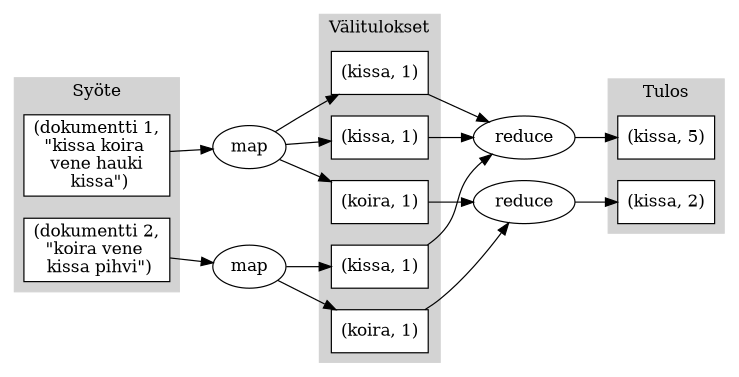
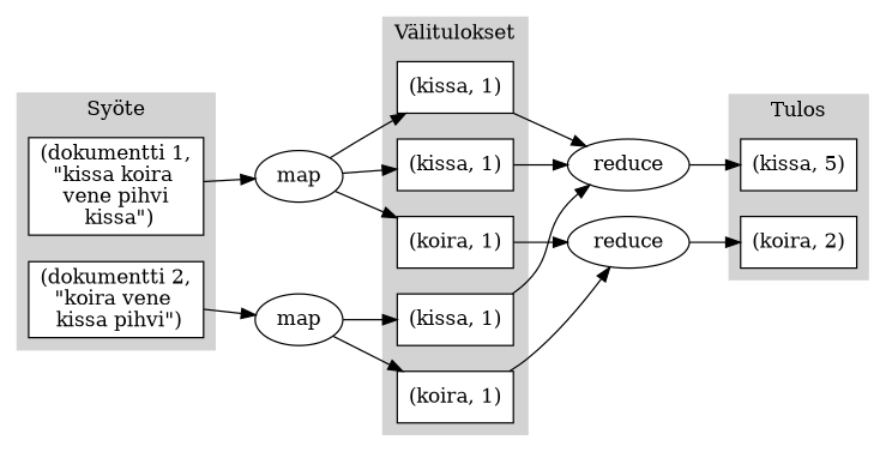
  digraph {
    rankdir=LR
    node [color=black fillcolor=white shape=box style=filled]
-   n1 [label=<(dokumentti 1,<br/>"kissa koira <br/> vene hauki <br/> kissa")>]
+   n1 [label=<(dokumentti 1,<br/>"kissa koira <br/> vene pihvi <br/> kissa")>]
    n2 [label=<(dokumentti 2,<br/>"koira vene <br/> kissa pihvi")>]
    n3 [label="(kissa, 1)"]
    n4 [label="(kissa, 1)"]
    n5 [label="(kissa, 1)"]
    n6 [label="(koira, 1)"]
    n7 [label="(koira, 1)"]
    n8 [label="(kissa, 5)"]
-   n9 [label="(kissa, 2)"]
+   n9 [label="(koira, 2)"]
    n10 [label=map color="" fillcolor="" shape="" style=""]
    n11 [label=map color="" fillcolor="" shape="" style=""]
    n12 [label=reduce color="" fillcolor="" shape="" style=""]
    n13 [label=reduce color="" fillcolor="" shape="" style=""]
    subgraph cluster_1 {
      color=lightgrey
      label="Syöte"
      style=filled
      n1
      n2
    }
    subgraph cluster_2 {
      color=lightgrey
      label="Välitulokset"
      style=filled
      n3
      n4
      n5
      n6
      n7
    }
    subgraph cluster_3 {
      color=lightgrey
      label=Tulos
      style=filled
      n8
      n9
    }
    n1 -> n10
    n2 -> n11
    n3 -> n12
    n4 -> n12
    n5 -> n12
    n6 -> n13
    n7 -> n13
    n10 -> n3
    n10 -> n5
    n10 -> n6
    n11 -> n4
    n11 -> n7
    n12 -> n8
    n13 -> n9
  }
